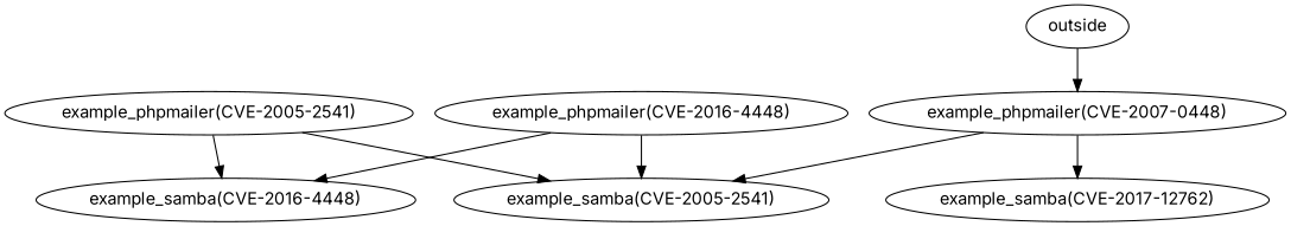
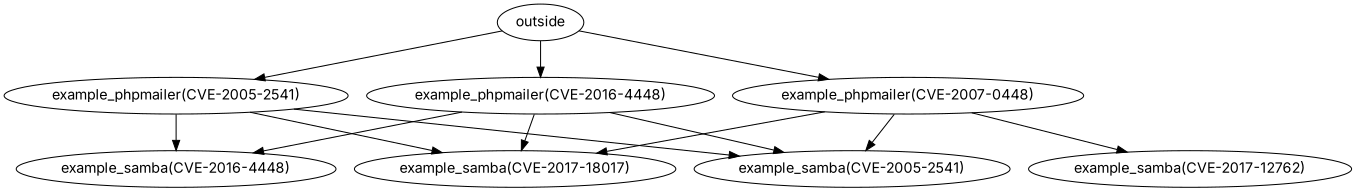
  digraph {
    fontname=Inter
    node [fontname=Inter]
    edge [contstraint=false fontname=Inter]
    "example_phpmailer(CVE-2016-4448)"
+   "example_samba(CVE-2017-18017)"
    "example_samba(CVE-2016-4448)"
    "example_samba(CVE-2005-2541)"
    "example_phpmailer(CVE-2007-0448)"
    "example_samba(CVE-2017-12762)"
    "example_phpmailer(CVE-2005-2541)"
    outside
+   "example_phpmailer(CVE-2016-4448)" -> "example_samba(CVE-2017-18017)"
    "example_phpmailer(CVE-2016-4448)" -> "example_samba(CVE-2016-4448)"
    "example_phpmailer(CVE-2016-4448)" -> "example_samba(CVE-2005-2541)"
+   "example_phpmailer(CVE-2007-0448)" -> "example_samba(CVE-2017-18017)"
    "example_phpmailer(CVE-2007-0448)" -> "example_samba(CVE-2005-2541)"
    "example_phpmailer(CVE-2007-0448)" -> "example_samba(CVE-2017-12762)"
+   "example_phpmailer(CVE-2005-2541)" -> "example_samba(CVE-2017-18017)"
    "example_phpmailer(CVE-2005-2541)" -> "example_samba(CVE-2016-4448)"
    "example_phpmailer(CVE-2005-2541)" -> "example_samba(CVE-2005-2541)"
+   outside -> "example_phpmailer(CVE-2016-4448)"
    outside -> "example_phpmailer(CVE-2007-0448)"
+   outside -> "example_phpmailer(CVE-2005-2541)"
  }
